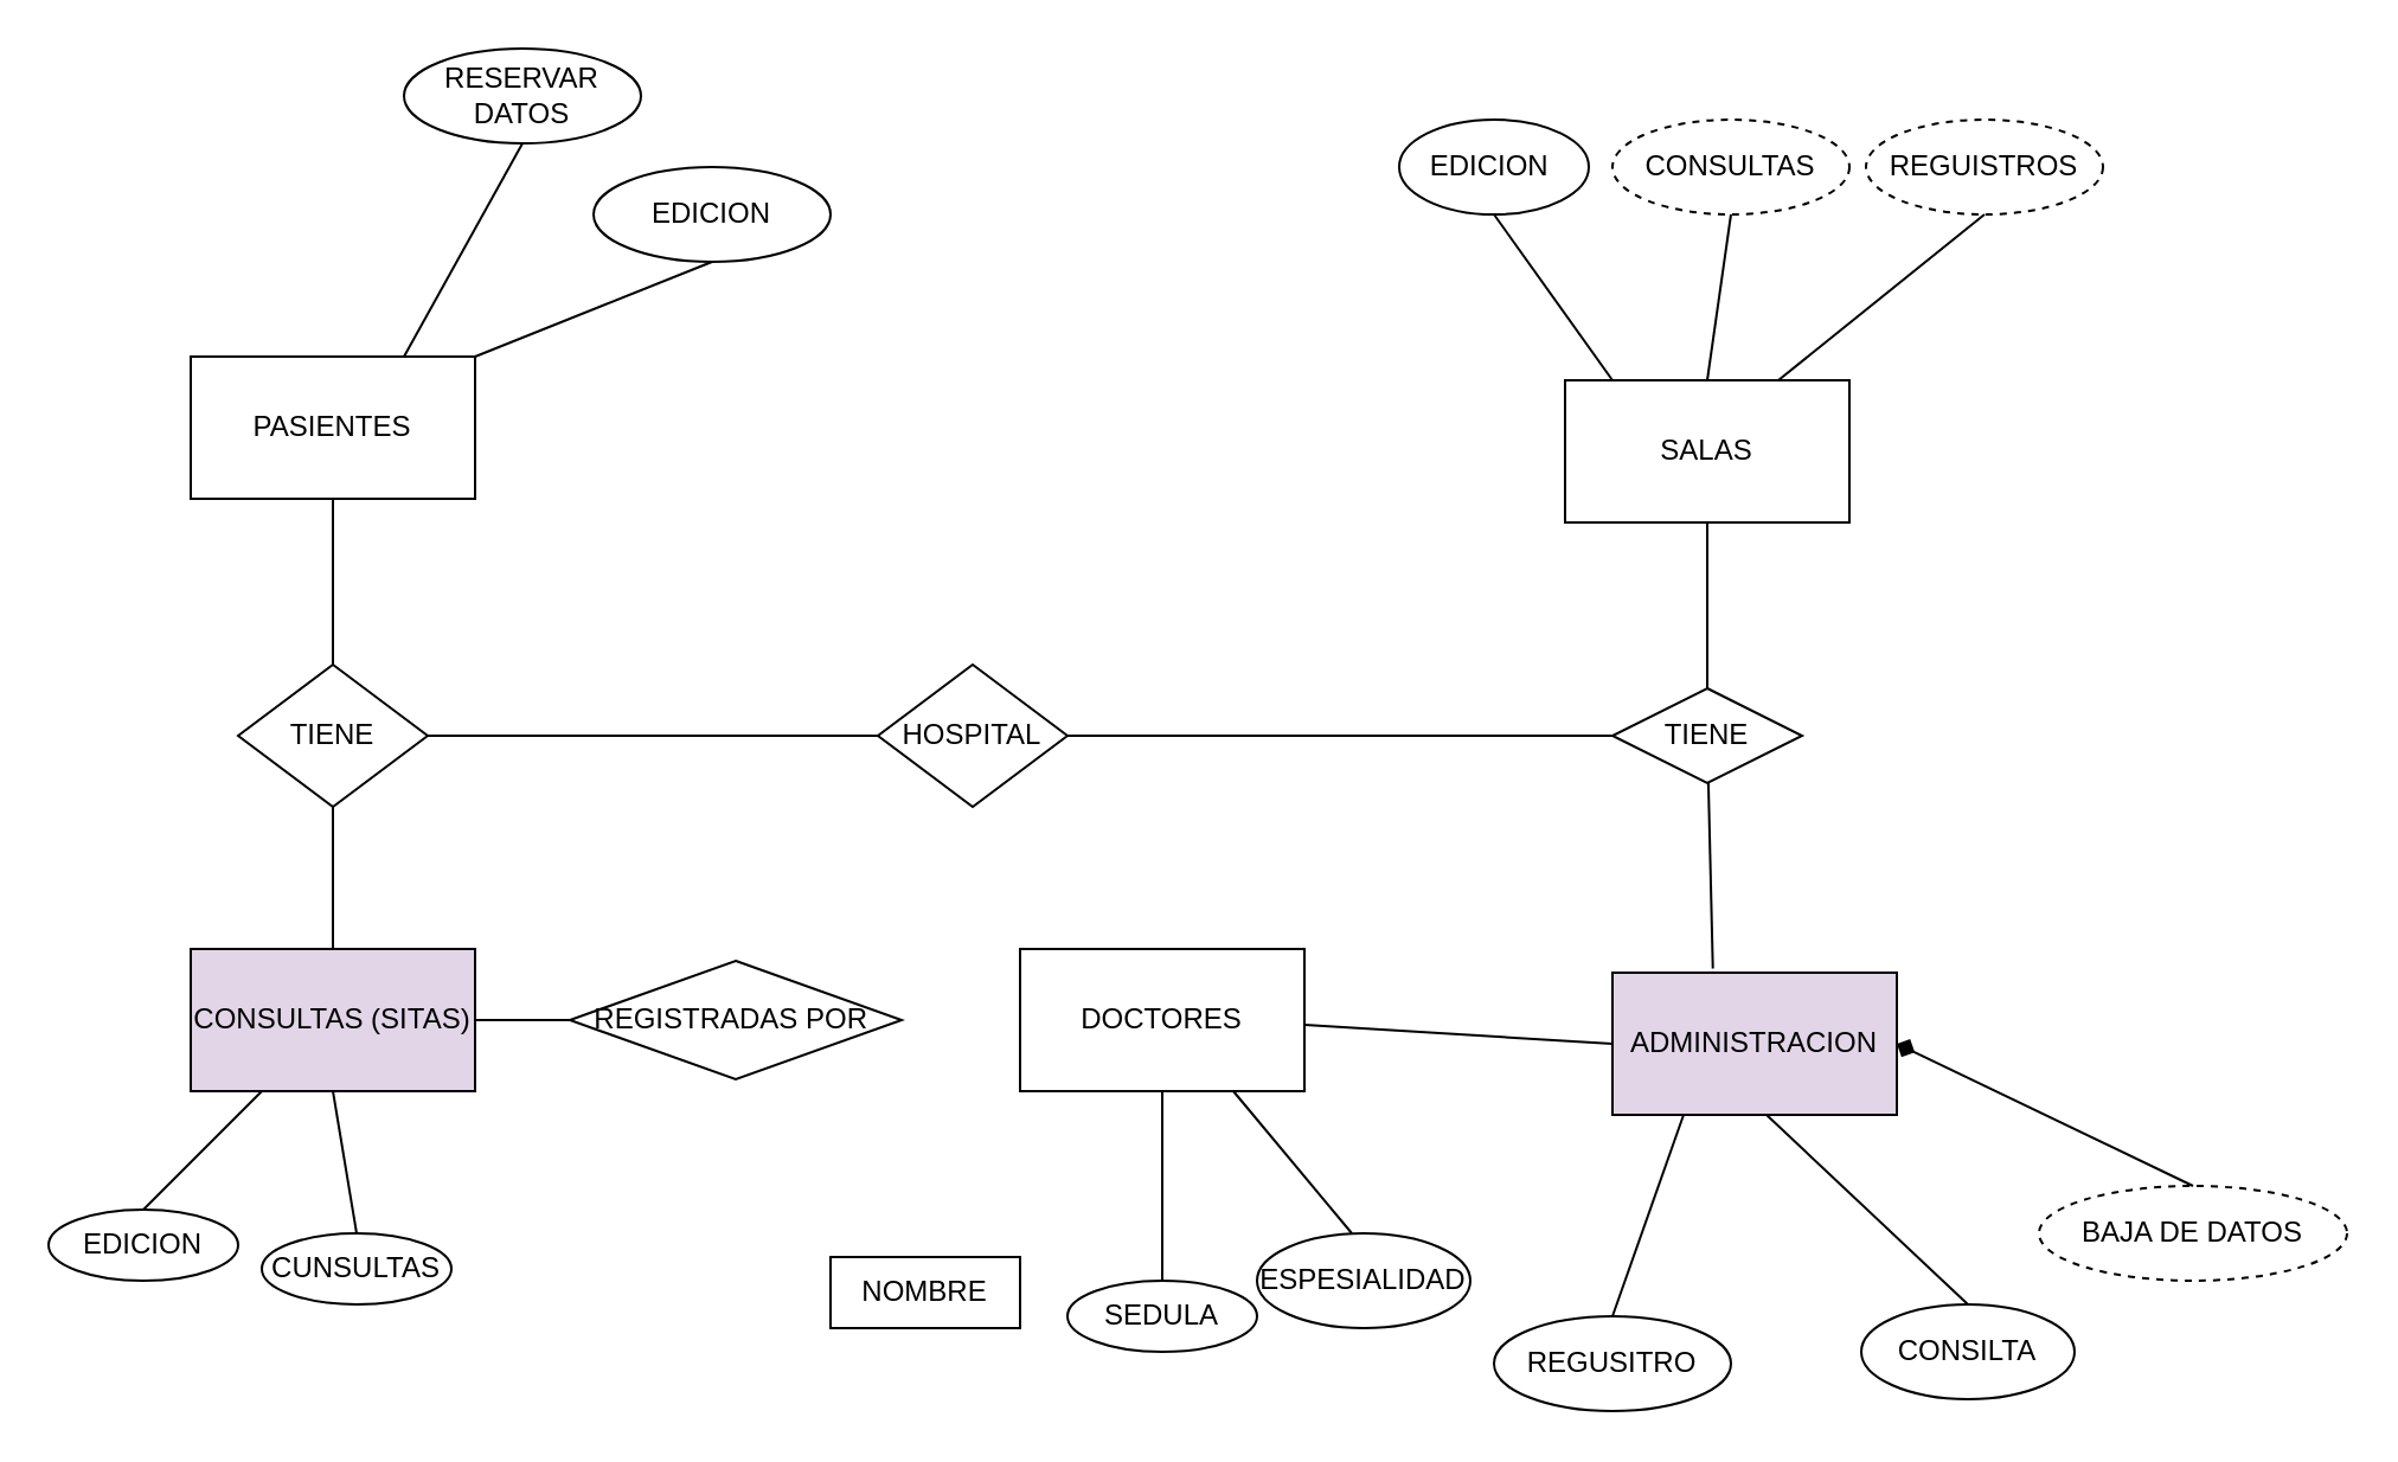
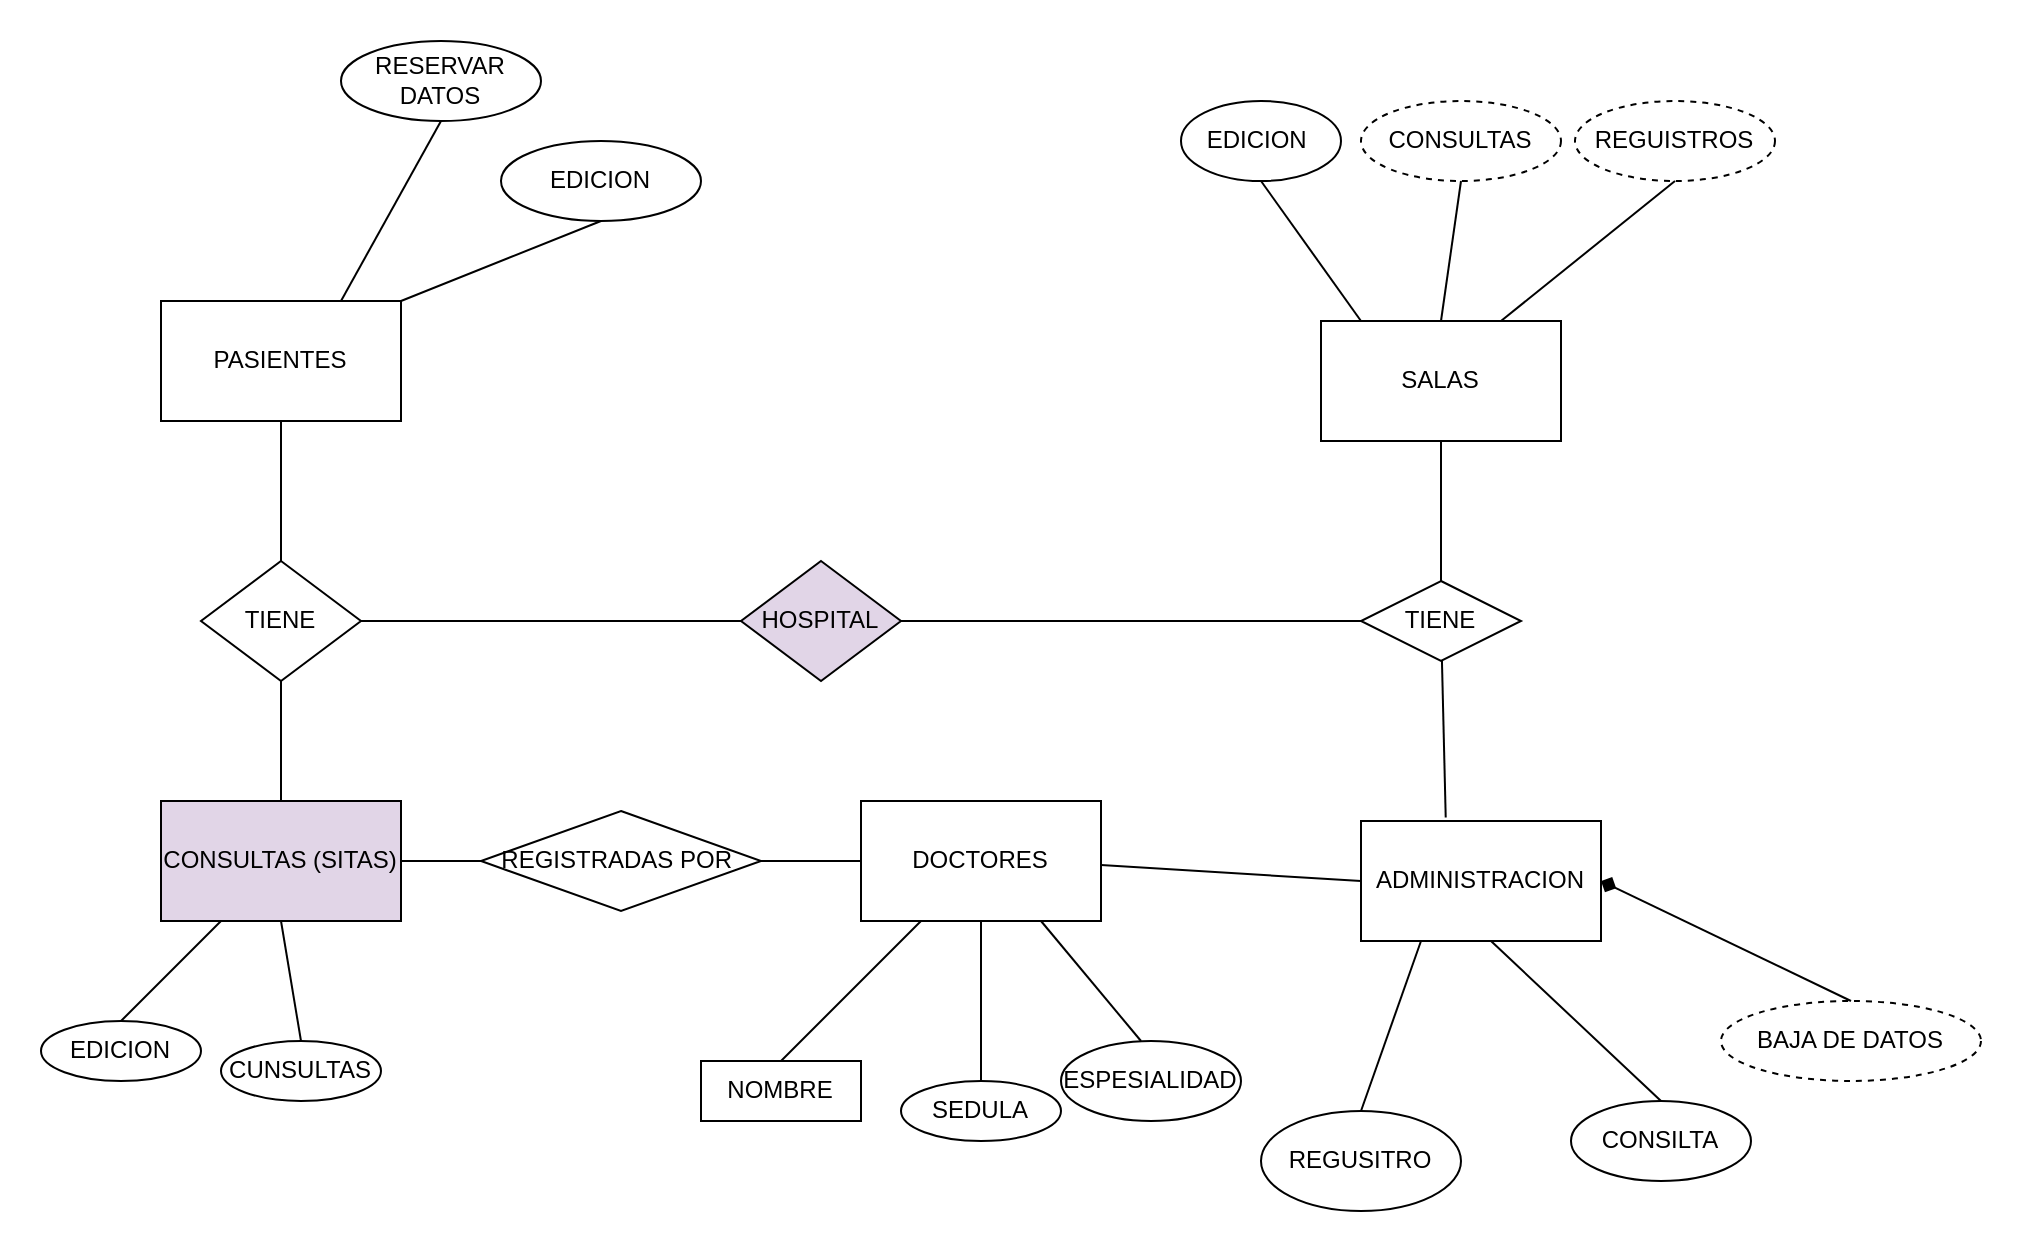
  <mxCell id="0" />
  <mxCell id="1" parent="0" />
  <mxCell id="2" value="PASIENTES" style="whiteSpace=wrap;html=1;" vertex="1" parent="1"><mxGeometry x="80" y="150" width="120" height="60" as="geometry" /></mxCell>
  <mxCell id="3" value="DOCTORES" style="whiteSpace=wrap;html=1;" vertex="1" parent="1"><mxGeometry x="430" y="400" width="120" height="60" as="geometry" /></mxCell>
  <mxCell id="4" value="SALAS" style="whiteSpace=wrap;html=1;" vertex="1" parent="1"><mxGeometry x="660" y="160" width="120" height="60" as="geometry" /></mxCell>
- <mxCell id="5" value="ADMINISTRACION" style="whiteSpace=wrap;html=1;fillColor=#e1d5e7;" vertex="1" parent="1"><mxGeometry x="680" y="410" width="120" height="60" as="geometry" /></mxCell>
+ <mxCell id="5" value="ADMINISTRACION" style="whiteSpace=wrap;html=1;" vertex="1" parent="1"><mxGeometry x="680" y="410" width="120" height="60" as="geometry" /></mxCell>
  <mxCell id="6" value="CONSULTAS (SITAS)" style="whiteSpace=wrap;html=1;fillColor=#e1d5e7;" vertex="1" parent="1"><mxGeometry x="80" y="400" width="120" height="60" as="geometry" /></mxCell>
  <mxCell id="7" value="NOMBRE" style="whiteSpace=wrap;html=1;rounded=0;" vertex="1" parent="1"><mxGeometry x="350" y="530" width="80" height="30" as="geometry" /></mxCell>
  <mxCell id="8" value="EDICION" style="ellipse;whiteSpace=wrap;html=1;" vertex="1" parent="1"><mxGeometry x="20" y="510" width="80" height="30" as="geometry" /></mxCell>
  <mxCell id="9" value="CUNSULTAS" style="ellipse;whiteSpace=wrap;html=1;" vertex="1" parent="1"><mxGeometry x="110" y="520" width="80" height="30" as="geometry" /></mxCell>
  <mxCell id="10" value="RESERVAR DATOS" style="ellipse;whiteSpace=wrap;html=1;" vertex="1" parent="1"><mxGeometry x="170" width="100" height="40" as="geometry" y="20" /></mxCell>
  <mxCell id="11" style="edgeStyle=orthogonalEdgeStyle;rounded=0;orthogonalLoop=1;jettySize=auto;html=1;exitX=0.5;exitY=1;exitDx=0;exitDy=0;" edge="1" parent="1" source="3" target="3"><mxGeometry relative="1" as="geometry" /></mxCell>
  <mxCell id="12" value="SEDULA" style="ellipse;whiteSpace=wrap;html=1;" vertex="1" parent="1"><mxGeometry x="450" y="540" width="80" height="30" as="geometry" /></mxCell>
  <mxCell id="13" value="ESPESIALIDAD" style="ellipse;whiteSpace=wrap;html=1;" vertex="1" parent="1"><mxGeometry x="530" y="520" width="90" height="40" as="geometry" /></mxCell>
  <mxCell id="14" value="EDICION" style="ellipse;whiteSpace=wrap;html=1;" vertex="1" parent="1"><mxGeometry x="250" y="70" width="100" height="40" as="geometry" /></mxCell>
  <mxCell id="15" value="" style="endArrow=none;html=1;rounded=0;exitX=0.25;exitY=0;exitDx=0;exitDy=0;entryX=0.5;entryY=1;entryDx=0;entryDy=0;" edge="1" parent="1" target="10"><mxGeometry width="50" height="50" relative="1" as="geometry"><mxPoint x="170" y="150" as="sourcePoint" /><mxPoint x="190" y="66" as="targetPoint" /><Array as="points" /></mxGeometry></mxCell>
  <mxCell id="16" value="" style="endArrow=none;html=1;rounded=0;exitX=1;exitY=0;exitDx=0;exitDy=0;entryX=0.5;entryY=1;entryDx=0;entryDy=0;" edge="1" parent="1" source="2" target="14"><mxGeometry width="50" height="50" relative="1" as="geometry"><mxPoint x="200" y="150" as="sourcePoint" /><mxPoint x="220" y="66" as="targetPoint" /><Array as="points" /></mxGeometry></mxCell>
+ <mxCell id="17" value="" style="endArrow=none;html=1;rounded=0;exitX=0.5;exitY=0;exitDx=0;exitDy=0;entryX=0.25;entryY=1;entryDx=0;entryDy=0;" edge="1" parent="1" source="7" target="3"><mxGeometry width="50" height="50" relative="1" as="geometry"><mxPoint x="360" y="520" as="sourcePoint" /><mxPoint x="450" y="480" as="targetPoint" /><Array as="points" /></mxGeometry></mxCell>
  <mxCell id="18" value="" style="endArrow=none;html=1;rounded=0;exitX=0.25;exitY=0;exitDx=0;exitDy=0;entryX=0.5;entryY=1;entryDx=0;entryDy=0;" edge="1" parent="1" target="3"><mxGeometry width="50" height="50" relative="1" as="geometry"><mxPoint x="490" y="540" as="sourcePoint" /><mxPoint x="580" y="500" as="targetPoint" /><Array as="points" /></mxGeometry></mxCell>
  <mxCell id="19" value="" style="endArrow=none;html=1;rounded=0;exitX=0.25;exitY=0;exitDx=0;exitDy=0;entryX=0.75;entryY=1;entryDx=0;entryDy=0;" edge="1" parent="1" target="3"><mxGeometry width="50" height="50" relative="1" as="geometry"><mxPoint x="570" y="520" as="sourcePoint" /><mxPoint x="530" y="470" as="targetPoint" /><Array as="points" /></mxGeometry></mxCell>
  <mxCell id="20" value="TIENE" style="rhombus;whiteSpace=wrap;html=1;" vertex="1" parent="1"><mxGeometry x="100" y="280" width="80" height="60" as="geometry" /></mxCell>
  <mxCell id="21" value="REGISTRADAS POR&amp;nbsp;" style="rhombus;whiteSpace=wrap;html=1;" vertex="1" parent="1"><mxGeometry x="240" y="405" width="140" height="50" as="geometry" /></mxCell>
  <mxCell id="22" value="TIENE" style="rhombus;whiteSpace=wrap;html=1;" vertex="1" parent="1"><mxGeometry x="680" y="290" width="80" height="40" as="geometry" /></mxCell>
  <mxCell id="23" value="EDICION&amp;nbsp;" style="ellipse;whiteSpace=wrap;html=1;" vertex="1" parent="1"><mxGeometry x="590" y="50" width="80" height="40" as="geometry" /></mxCell>
  <mxCell id="24" value="CONSULTAS" style="ellipse;whiteSpace=wrap;html=1;dashed=1;" vertex="1" parent="1"><mxGeometry x="680" y="50" width="100" height="40" as="geometry" /></mxCell>
  <mxCell id="25" value="" style="endArrow=none;html=1;rounded=0;exitX=0.25;exitY=0;exitDx=0;exitDy=0;entryX=0.5;entryY=1;entryDx=0;entryDy=0;" edge="1" parent="1" target="23"><mxGeometry width="50" height="50" relative="1" as="geometry"><mxPoint x="680" y="160" as="sourcePoint" /><mxPoint x="770" y="120" as="targetPoint" /><Array as="points" /></mxGeometry></mxCell>
  <mxCell id="26" value="" style="endArrow=none;html=1;rounded=0;exitX=0.25;exitY=0;exitDx=0;exitDy=0;entryX=0.5;entryY=1;entryDx=0;entryDy=0;" edge="1" parent="1" target="24"><mxGeometry width="50" height="50" relative="1" as="geometry"><mxPoint x="720" y="160" as="sourcePoint" /><mxPoint x="690" y="120" as="targetPoint" /><Array as="points" /></mxGeometry></mxCell>
  <mxCell id="27" value="REGUISTROS" style="ellipse;whiteSpace=wrap;html=1;dashed=1;" vertex="1" parent="1"><mxGeometry x="787" y="50" width="100" height="40" as="geometry" /></mxCell>
  <mxCell id="28" value="" style="endArrow=none;html=1;rounded=0;exitX=0.25;exitY=0;exitDx=0;exitDy=0;entryX=0.5;entryY=1;entryDx=0;entryDy=0;" edge="1" parent="1" target="27"><mxGeometry width="50" height="50" relative="1" as="geometry"><mxPoint x="750" y="160" as="sourcePoint" /><mxPoint x="800" y="80" as="targetPoint" /><Array as="points" /></mxGeometry></mxCell>
- <mxCell id="29" value="REGUSITRO" style="ellipse;whiteSpace=wrap;html=1;" vertex="1" parent="1"><mxGeometry x="630" y="555" width="100" height="40" as="geometry" /></mxCell>
+ <mxCell id="29" value="REGUSITRO" style="ellipse;whiteSpace=wrap;html=1;" vertex="1" parent="1"><mxGeometry x="630" y="555" width="100" height="50" as="geometry" /></mxCell>
  <mxCell id="30" value="CONSILTA" style="ellipse;whiteSpace=wrap;html=1;" vertex="1" parent="1"><mxGeometry x="785" y="550" width="90" height="40" as="geometry" /></mxCell>
  <mxCell id="31" value="BAJA DE DATOS" style="ellipse;whiteSpace=wrap;html=1;dashed=1;" vertex="1" parent="1"><mxGeometry x="860" y="500" width="130" height="40" as="geometry" /></mxCell>
  <mxCell id="32" value="" style="endArrow=none;html=1;rounded=0;exitX=0.5;exitY=0;exitDx=0;exitDy=0;entryX=0.5;entryY=1;entryDx=0;entryDy=0;" edge="1" parent="1" source="29"><mxGeometry width="50" height="50" relative="1" as="geometry"><mxPoint x="710" y="550" as="sourcePoint" /><mxPoint x="710" y="470" as="targetPoint" /><Array as="points" /></mxGeometry></mxCell>
  <mxCell id="33" value="" style="endArrow=none;html=1;rounded=0;exitX=0.5;exitY=0;exitDx=0;exitDy=0;" edge="1" parent="1" source="30"><mxGeometry width="50" height="50" relative="1" as="geometry"><mxPoint x="715" y="545" as="sourcePoint" /><mxPoint x="745" y="470" as="targetPoint" /><Array as="points" /></mxGeometry></mxCell>
  <mxCell id="34" value="" style="endArrow=diamond;html=1;rounded=0;exitX=0.5;exitY=0;exitDx=0;exitDy=0;entryX=1;entryY=0.5;entryDx=0;entryDy=0;" edge="1" parent="1" source="31" target="5"><mxGeometry width="50" height="50" relative="1" as="geometry"><mxPoint x="860" y="510" as="sourcePoint" /><mxPoint x="830" y="460" as="targetPoint" /><Array as="points" /></mxGeometry></mxCell>
  <mxCell id="35" value="" style="endArrow=none;html=1;rounded=0;entryX=0.5;entryY=1;entryDx=0;entryDy=0;exitX=0.5;exitY=0;exitDx=0;exitDy=0;" edge="1" parent="1" source="20" target="2"><mxGeometry width="50" height="50" relative="1" as="geometry"><mxPoint x="140" y="280" as="sourcePoint" /><mxPoint x="170" y="220" as="targetPoint" /><Array as="points" /></mxGeometry></mxCell>
  <mxCell id="36" value="" style="endArrow=none;html=1;rounded=0;exitX=0.5;exitY=0;exitDx=0;exitDy=0;entryX=0.5;entryY=1;entryDx=0;entryDy=0;" edge="1" parent="1" source="6" target="20"><mxGeometry width="50" height="50" relative="1" as="geometry"><mxPoint x="100" y="400" as="sourcePoint" /><mxPoint x="140" y="340" as="targetPoint" /><Array as="points" /></mxGeometry></mxCell>
  <mxCell id="37" value="" style="endArrow=none;html=1;rounded=0;exitX=1;exitY=0.5;exitDx=0;exitDy=0;entryX=0;entryY=0.5;entryDx=0;entryDy=0;" edge="1" parent="1" source="6"><mxGeometry width="50" height="50" relative="1" as="geometry"><mxPoint x="200" y="440" as="sourcePoint" /><mxPoint x="240" y="430" as="targetPoint" /><Array as="points" /></mxGeometry></mxCell>
+ <mxCell id="38" value="" style="endArrow=none;html=1;rounded=0;exitX=1;exitY=0.5;exitDx=0;exitDy=0;entryX=0;entryY=0.5;entryDx=0;entryDy=0;" edge="1" parent="1" source="21" target="3"><mxGeometry width="50" height="50" relative="1" as="geometry"><mxPoint x="380" y="425" as="sourcePoint" /><mxPoint x="420" y="409.69" as="targetPoint" /><Array as="points" /></mxGeometry></mxCell>
  <mxCell id="39" value="" style="endArrow=none;html=1;rounded=0;exitX=0.5;exitY=0;exitDx=0;exitDy=0;entryX=0.25;entryY=1;entryDx=0;entryDy=0;" edge="1" parent="1" target="6"><mxGeometry width="50" height="50" relative="1" as="geometry"><mxPoint y="510" as="sourcePoint" x="60" /><mxPoint x="70" y="450" as="targetPoint" /><Array as="points" /></mxGeometry></mxCell>
  <mxCell id="40" value="" style="endArrow=none;html=1;rounded=0;exitX=0.5;exitY=0;exitDx=0;exitDy=0;entryX=0.5;entryY=1;entryDx=0;entryDy=0;" edge="1" parent="1" target="6"><mxGeometry width="50" height="50" relative="1" as="geometry"><mxPoint x="150" y="520" as="sourcePoint" /><mxPoint x="200" y="470" as="targetPoint" /><Array as="points" /></mxGeometry></mxCell>
  <mxCell id="41" value="" style="endArrow=none;html=1;rounded=0;exitX=0.5;exitY=0;exitDx=0;exitDy=0;" edge="1" parent="1" source="22" target="4"><mxGeometry width="50" height="50" relative="1" as="geometry"><mxPoint x="710" y="290" as="sourcePoint" /><mxPoint x="720" y="220" as="targetPoint" /><Array as="points" /></mxGeometry></mxCell>
- <mxCell id="42" value="HOSPITAL" style="rhombus;whiteSpace=wrap;html=1;" vertex="1" parent="1"><mxGeometry x="370" y="280" width="80" height="60" as="geometry" /></mxCell>
+ <mxCell id="42" value="HOSPITAL" style="rhombus;whiteSpace=wrap;html=1;fillColor=#e1d5e7;" vertex="1" parent="1"><mxGeometry x="370" y="280" width="80" height="60" as="geometry" /></mxCell>
  <mxCell id="43" value="" style="endArrow=none;html=1;rounded=0;exitX=1;exitY=0.5;exitDx=0;exitDy=0;entryX=0;entryY=0.5;entryDx=0;entryDy=0;" edge="1" parent="1" source="20" target="42"><mxGeometry width="50" height="50" relative="1" as="geometry"><mxPoint x="180" y="309.6" as="sourcePoint" /><mxPoint x="220" y="309.6" as="targetPoint" /><Array as="points" /></mxGeometry></mxCell>
  <mxCell id="44" value="" style="endArrow=none;html=1;rounded=0;exitX=1;exitY=0.5;exitDx=0;exitDy=0;entryX=0;entryY=0.5;entryDx=0;entryDy=0;" edge="1" parent="1" source="42" target="22"><mxGeometry width="50" height="50" relative="1" as="geometry"><mxPoint x="450" y="308.89" as="sourcePoint" /><mxPoint x="640" y="308.89" as="targetPoint" /><Array as="points" /></mxGeometry></mxCell>
  <mxCell id="45" value="" style="endArrow=none;html=1;rounded=0;exitX=0.353;exitY=-0.029;exitDx=0;exitDy=0;exitPerimeter=0;" edge="1" parent="1" source="5" target="22"><mxGeometry width="50" height="50" relative="1" as="geometry"><mxPoint x="719.62" y="400" as="sourcePoint" /><mxPoint x="719.62" y="330" as="targetPoint" /><Array as="points" /></mxGeometry></mxCell>
  <mxCell id="46" value="" style="endArrow=none;html=1;rounded=0;exitX=0;exitY=0.5;exitDx=0;exitDy=0;" edge="1" parent="1" source="5"><mxGeometry width="50" height="50" relative="1" as="geometry"><mxPoint x="552" y="510" as="sourcePoint" /><mxPoint x="550" y="432" as="targetPoint" /><Array as="points" /></mxGeometry></mxCell>
